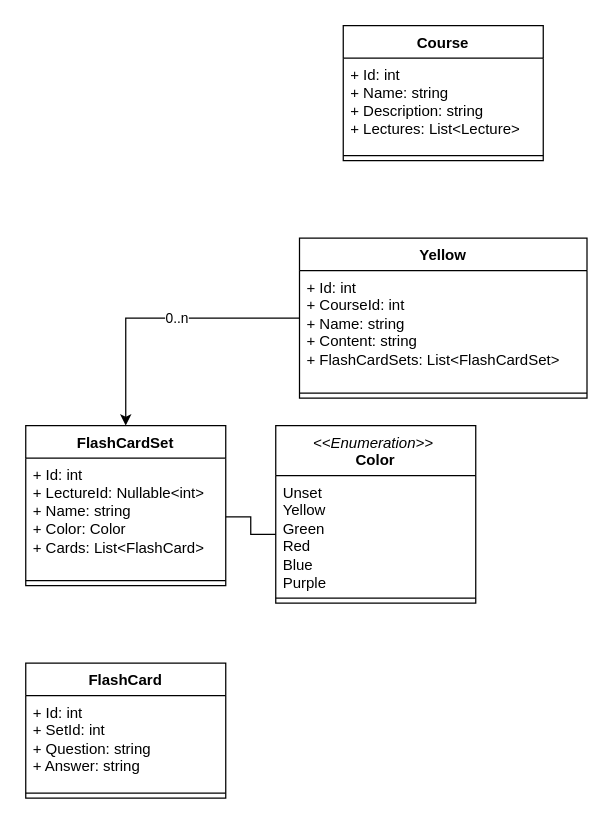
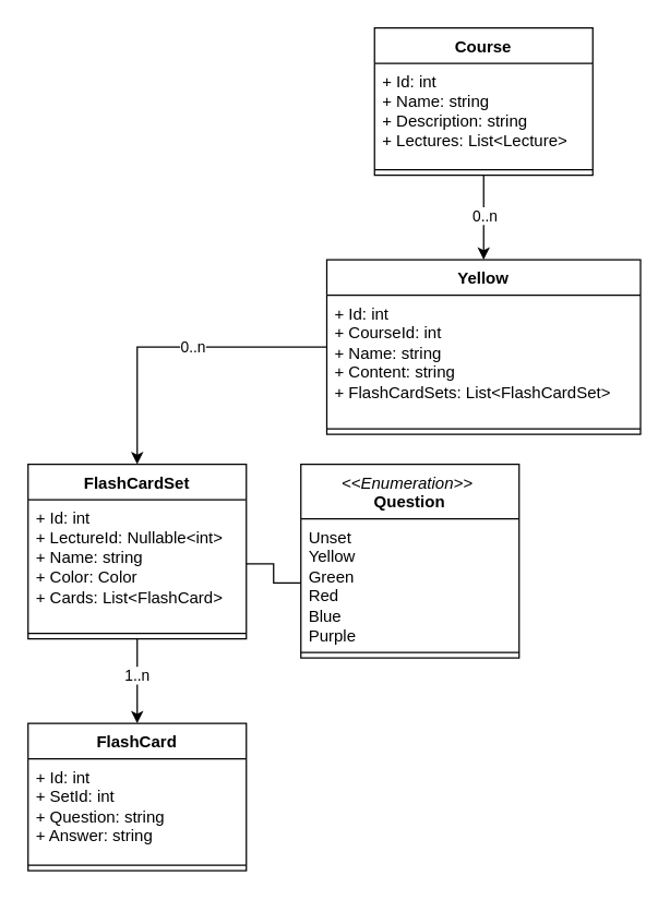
  <mxCell id="0" />
  <mxCell id="1" parent="0" />
+ <mxCell id="2" style="edgeStyle=orthogonalEdgeStyle;rounded=0;orthogonalLoop=1;jettySize=auto;html=1;entryX=0.5;entryY=0;entryDx=0;entryDy=0;" edge="1" parent="1" source="4" target="9"><mxGeometry relative="1" as="geometry" /></mxCell>
+ <mxCell id="3" value="0..n" style="edgeLabel;html=1;align=center;verticalAlign=middle;resizable=0;points=[];" vertex="1" connectable="0" parent="2"><mxGeometry x="0.227" relative="1" as="geometry"><mxPoint y="-9" as="offset" /></mxGeometry></mxCell>
  <mxCell id="4" value="Course" style="swimlane;fontStyle=1;align=center;verticalAlign=top;childLayout=stackLayout;horizontal=1;startSize=26;horizontalStack=0;resizeParent=1;resizeParentMax=0;resizeLast=0;collapsible=1;marginBottom=0;whiteSpace=wrap;html=1;" vertex="1" parent="1"><mxGeometry x="274" y="20" width="160" height="108" as="geometry" /></mxCell>
  <mxCell id="5" value="&lt;div&gt;+ Id: int&lt;/div&gt;&lt;div&gt;+ Name: string&lt;/div&gt;&lt;div&gt;+ Description: string&lt;br&gt;&lt;/div&gt;&lt;div&gt;+ Lectures: List&amp;lt;Lecture&amp;gt;&lt;br&gt;&lt;/div&gt;" style="text;strokeColor=none;fillColor=none;align=left;verticalAlign=top;spacingLeft=4;spacingRight=4;overflow=hidden;rotatable=0;points=[[0,0.5],[1,0.5]];portConstraint=eastwest;whiteSpace=wrap;html=1;" vertex="1" parent="4"><mxGeometry y="26" width="160" height="74" as="geometry" /></mxCell>
  <mxCell id="6" value="" style="line;strokeWidth=1;fillColor=none;align=left;verticalAlign=middle;spacingTop=-1;spacingLeft=3;spacingRight=3;rotatable=0;labelPosition=right;points=[];portConstraint=eastwest;strokeColor=inherit;" vertex="1" parent="4"><mxGeometry y="100" width="160" height="8" as="geometry" /></mxCell>
  <mxCell id="7" style="edgeStyle=orthogonalEdgeStyle;rounded=0;orthogonalLoop=1;jettySize=auto;html=1;entryX=0.5;entryY=0;entryDx=0;entryDy=0;" edge="1" parent="1" source="9" target="14"><mxGeometry relative="1" as="geometry" /></mxCell>
  <mxCell id="8" value="0..n" style="edgeLabel;html=1;align=center;verticalAlign=middle;resizable=0;points=[];" vertex="1" connectable="0" parent="7"><mxGeometry x="-0.117" y="-1" relative="1" as="geometry"><mxPoint as="offset" /></mxGeometry></mxCell>
  <mxCell id="9" value="Yellow" style="swimlane;fontStyle=1;align=center;verticalAlign=top;childLayout=stackLayout;horizontal=1;startSize=26;horizontalStack=0;resizeParent=1;resizeParentMax=0;resizeLast=0;collapsible=1;marginBottom=0;whiteSpace=wrap;html=1;" vertex="1" parent="1"><mxGeometry x="239" y="190" width="230" height="128" as="geometry" /></mxCell>
  <mxCell id="10" value="&lt;div&gt;+ Id: int&lt;/div&gt;&lt;div&gt;+ CourseId: int&lt;br&gt;&lt;/div&gt;&lt;div&gt;+ Name: string&lt;/div&gt;&lt;div&gt;+ Content: string&lt;br&gt;&lt;/div&gt;&lt;div&gt;+ FlashCardSets: List&amp;lt;FlashCardSet&amp;gt;&lt;br&gt;&lt;/div&gt;" style="text;strokeColor=none;fillColor=none;align=left;verticalAlign=top;spacingLeft=4;spacingRight=4;overflow=hidden;rotatable=0;points=[[0,0.5],[1,0.5]];portConstraint=eastwest;whiteSpace=wrap;html=1;" vertex="1" parent="9"><mxGeometry y="26" width="230" height="94" as="geometry" /></mxCell>
  <mxCell id="11" value="" style="line;strokeWidth=1;fillColor=none;align=left;verticalAlign=middle;spacingTop=-1;spacingLeft=3;spacingRight=3;rotatable=0;labelPosition=right;points=[];portConstraint=eastwest;strokeColor=inherit;" vertex="1" parent="9"><mxGeometry y="120" width="230" height="8" as="geometry" /></mxCell>
+ <mxCell id="12" style="edgeStyle=orthogonalEdgeStyle;rounded=0;orthogonalLoop=1;jettySize=auto;html=1;entryX=0.5;entryY=0;entryDx=0;entryDy=0;" edge="1" parent="1" source="14" target="17"><mxGeometry relative="1" as="geometry" /></mxCell>
+ <mxCell id="13" value="1..n" style="edgeLabel;html=1;align=center;verticalAlign=middle;resizable=0;points=[];" vertex="1" connectable="0" parent="12"><mxGeometry x="-0.174" y="-1" relative="1" as="geometry"><mxPoint as="offset" /></mxGeometry></mxCell>
  <mxCell id="14" value="FlashCardSet" style="swimlane;fontStyle=1;align=center;verticalAlign=top;childLayout=stackLayout;horizontal=1;startSize=26;horizontalStack=0;resizeParent=1;resizeParentMax=0;resizeLast=0;collapsible=1;marginBottom=0;whiteSpace=wrap;html=1;" vertex="1" parent="1"><mxGeometry x="20" y="340" width="160" height="128" as="geometry" /></mxCell>
  <mxCell id="15" value="&lt;div&gt;+ Id: int&lt;/div&gt;&lt;div&gt;+ LectureId: Nullable&amp;lt;int&amp;gt;&lt;/div&gt;&lt;div&gt;+ Name: string&lt;/div&gt;&lt;div&gt;+ Color: Color&lt;br&gt;&lt;/div&gt;&lt;div&gt;+ Cards: List&amp;lt;FlashCard&amp;gt;&lt;/div&gt;" style="text;strokeColor=none;fillColor=none;align=left;verticalAlign=top;spacingLeft=4;spacingRight=4;overflow=hidden;rotatable=0;points=[[0,0.5],[1,0.5]];portConstraint=eastwest;whiteSpace=wrap;html=1;" vertex="1" parent="14"><mxGeometry y="26" width="160" height="94" as="geometry" /></mxCell>
  <mxCell id="16" value="" style="line;strokeWidth=1;fillColor=none;align=left;verticalAlign=middle;spacingTop=-1;spacingLeft=3;spacingRight=3;rotatable=0;labelPosition=right;points=[];portConstraint=eastwest;strokeColor=inherit;" vertex="1" parent="14"><mxGeometry y="120" width="160" height="8" as="geometry" /></mxCell>
  <mxCell id="17" value="FlashCard" style="swimlane;fontStyle=1;align=center;verticalAlign=top;childLayout=stackLayout;horizontal=1;startSize=26;horizontalStack=0;resizeParent=1;resizeParentMax=0;resizeLast=0;collapsible=1;marginBottom=0;whiteSpace=wrap;html=1;" vertex="1" parent="1"><mxGeometry x="20" y="530" width="160" height="108" as="geometry" /></mxCell>
  <mxCell id="18" value="&lt;div&gt;+ Id: int&lt;/div&gt;&lt;div&gt;+ SetId: int&lt;br&gt;&lt;/div&gt;&lt;div&gt;+ Question: string&lt;/div&gt;&lt;div&gt;+ Answer: string&lt;br&gt;&lt;/div&gt;" style="text;strokeColor=none;fillColor=none;align=left;verticalAlign=top;spacingLeft=4;spacingRight=4;overflow=hidden;rotatable=0;points=[[0,0.5],[1,0.5]];portConstraint=eastwest;whiteSpace=wrap;html=1;" vertex="1" parent="17"><mxGeometry y="26" width="160" height="74" as="geometry" /></mxCell>
  <mxCell id="19" value="" style="line;strokeWidth=1;fillColor=none;align=left;verticalAlign=middle;spacingTop=-1;spacingLeft=3;spacingRight=3;rotatable=0;labelPosition=right;points=[];portConstraint=eastwest;strokeColor=inherit;" vertex="1" parent="17"><mxGeometry y="100" width="160" height="8" as="geometry" /></mxCell>
- <mxCell id="20" value="&lt;div&gt;&lt;span style=&quot;font-weight: normal;&quot;&gt;&lt;i&gt;&amp;lt;&amp;lt;Enumeration&amp;gt;&amp;gt;&lt;/i&gt;&lt;/span&gt;&amp;nbsp;&lt;/div&gt;&lt;div&gt;Color&lt;/div&gt;" style="swimlane;fontStyle=1;align=center;verticalAlign=top;childLayout=stackLayout;horizontal=1;startSize=40;horizontalStack=0;resizeParent=1;resizeParentMax=0;resizeLast=0;collapsible=1;marginBottom=0;whiteSpace=wrap;html=1;" vertex="1" parent="1"><mxGeometry x="220" y="340" width="160" height="142" as="geometry" /></mxCell>
+ <mxCell id="20" value="&lt;div&gt;&lt;span style=&quot;font-weight: normal;&quot;&gt;&lt;i&gt;&amp;lt;&amp;lt;Enumeration&amp;gt;&amp;gt;&lt;/i&gt;&lt;/span&gt;&amp;nbsp;&lt;/div&gt;&lt;div&gt;Question&lt;/div&gt;" style="swimlane;fontStyle=1;align=center;verticalAlign=top;childLayout=stackLayout;horizontal=1;startSize=40;horizontalStack=0;resizeParent=1;resizeParentMax=0;resizeLast=0;collapsible=1;marginBottom=0;whiteSpace=wrap;html=1;" vertex="1" parent="1"><mxGeometry x="220" y="340" width="160" height="142" as="geometry" /></mxCell>
  <mxCell id="21" value="&lt;div&gt;Unset&lt;br&gt;&lt;/div&gt;&lt;div&gt;Yellow&lt;/div&gt;&lt;div&gt;Green&lt;/div&gt;&lt;div&gt;Red&lt;/div&gt;&lt;div&gt;Blue&lt;/div&gt;&lt;div&gt;Purple&lt;br&gt;&lt;/div&gt;" style="text;strokeColor=none;fillColor=none;align=left;verticalAlign=top;spacingLeft=4;spacingRight=4;overflow=hidden;rotatable=0;points=[[0,0.5],[1,0.5]];portConstraint=eastwest;whiteSpace=wrap;html=1;" vertex="1" parent="20"><mxGeometry y="40" width="160" height="94" as="geometry" /></mxCell>
  <mxCell id="22" value="" style="line;strokeWidth=1;fillColor=none;align=left;verticalAlign=middle;spacingTop=-1;spacingLeft=3;spacingRight=3;rotatable=0;labelPosition=right;points=[];portConstraint=eastwest;strokeColor=inherit;" vertex="1" parent="20"><mxGeometry y="134" width="160" height="8" as="geometry" /></mxCell>
  <mxCell id="23" style="edgeStyle=orthogonalEdgeStyle;rounded=0;orthogonalLoop=1;jettySize=auto;html=1;entryX=0;entryY=0.5;entryDx=0;entryDy=0;endArrow=none;endFill=0;" edge="1" parent="1" source="15" target="21"><mxGeometry relative="1" as="geometry" /></mxCell>
